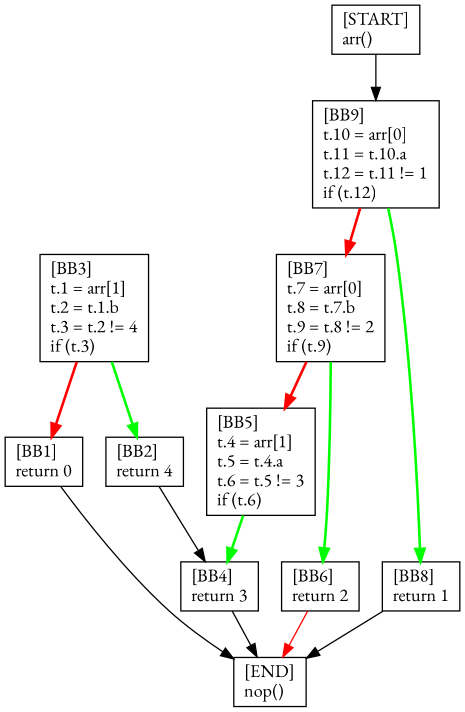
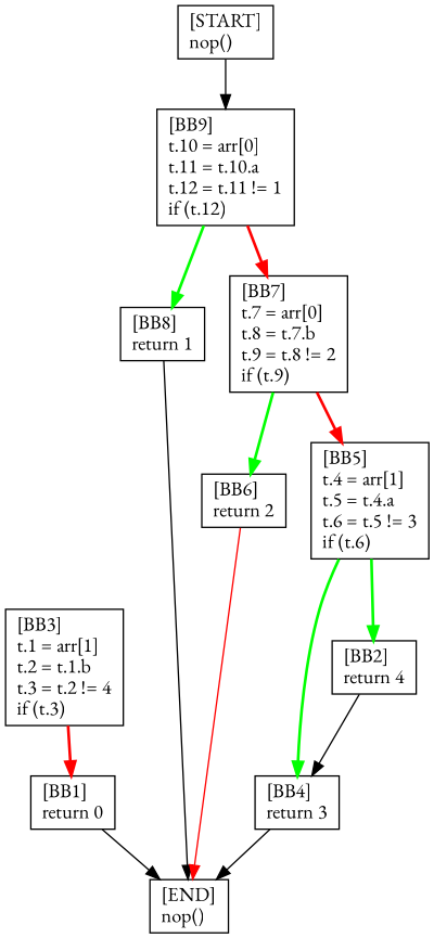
  digraph {
    fontname="EB Garamond"
    node [fontname="EB Garamond" shape=box]
    edge [fontname="EB Garamond" penwidth=2]
    n1 [label="[BB9]\lt.10 = arr[0]\lt.11 = t.10.a\lt.12 = t.11 != 1\lif (t.12)\l"]
    n2 [label="[BB8]\lreturn 1\l"]
    n3 [label="[BB7]\lt.7 = arr[0]\lt.8 = t.7.b\lt.9 = t.8 != 2\lif (t.9)\l"]
    n4 [label="[END]\lnop()\l"]
    n5 [label="[BB6]\lreturn 2\l"]
    n6 [label="[BB5]\lt.4 = arr[1]\lt.5 = t.4.a\lt.6 = t.5 != 3\lif (t.6)\l"]
    n7 [label="[BB4]\lreturn 3\l"]
    n8 [label="[BB1]\lreturn 0\l"]
-   n9 [label="[START]\larr()\l"]
+   n9 [label="[START]\lnop()\l"]
    n10 [label="[BB2]\lreturn 4\l"]
    n11 [label="[BB3]\lt.1 = arr[1]\lt.2 = t.1.b\lt.3 = t.2 != 4\lif (t.3)\l"]
    n1 -> n2 [color=green]
    n1 -> n3 [color=red]
    n2 -> n4 [penwidth=""]
    n3 -> n5 [color=green]
    n3 -> n6 [color=red]
    n5 -> n4 [color=red penwidth=""]
    n6 -> n7 [color=green]
    n7 -> n4 [penwidth=""]
    n8 -> n4 [penwidth=""]
    n9 -> n1 [penwidth=""]
    n10 -> n7 [penwidth=""]
    n11 -> n8 [color=red]
-   n11 -> n10 [color=green]
+   n6 -> n10 [color=green]
  }
